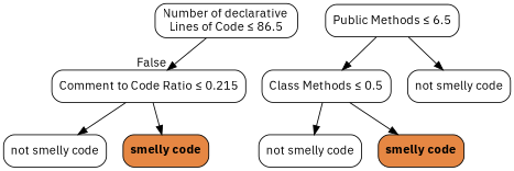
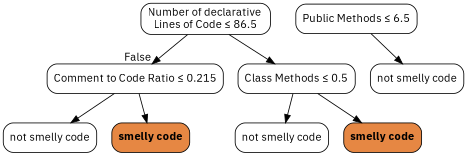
  digraph {
    fontname="IBM Plex Sans"
    node [color=black fillcolor="#FFFFFF" fontname="IBM Plex Sans" shape=box style="filled, rounded"]
    edge [fontname="IBM Plex Sans"]
    n1 [label=<Number of declarative <br/>Lines of Code &le; 86.5>]
    n2 [label=<Comment to Code Ratio &le; 0.215>]
    n3 [label=<Public Methods &le; 6.5>]
    n4 [label=<not smelly code>]
    n5 [label=<Class Methods &le; 0.5>]
    n6 [label=<not smelly code>]
    n7 [fillcolor="#e68743" label=<<b>smelly code</b>>]
    n8 [label=<not smelly code>]
    n9 [fillcolor="#e68743" label=<<b>smelly code</b>>]
    n1 -> n2 [headlabel=False labelangle=-45 labeldistance=2.5]
    n2 -> n6
    n2 -> n7
    n3 -> n4
-   n3 -> n5
+   n1 -> n5
    n5 -> n8
    n5 -> n9
  }
